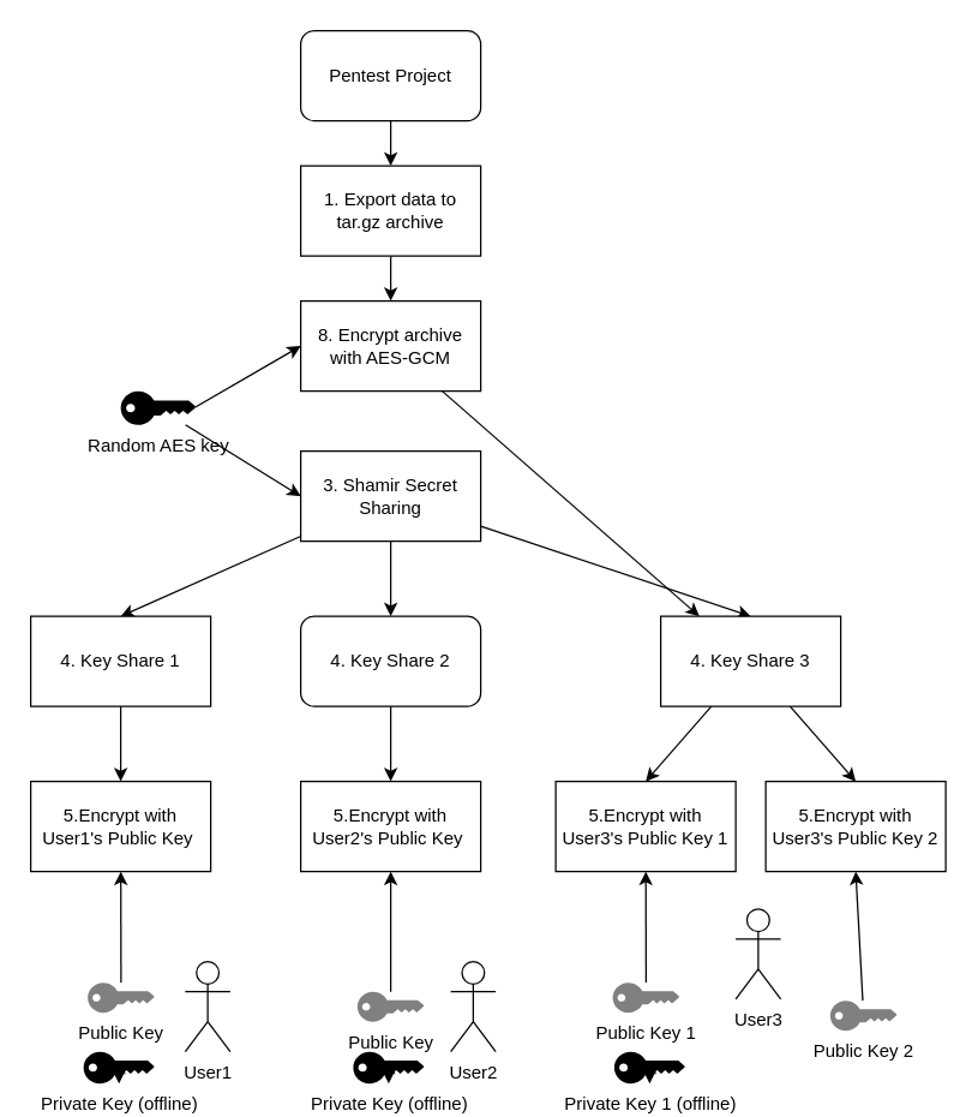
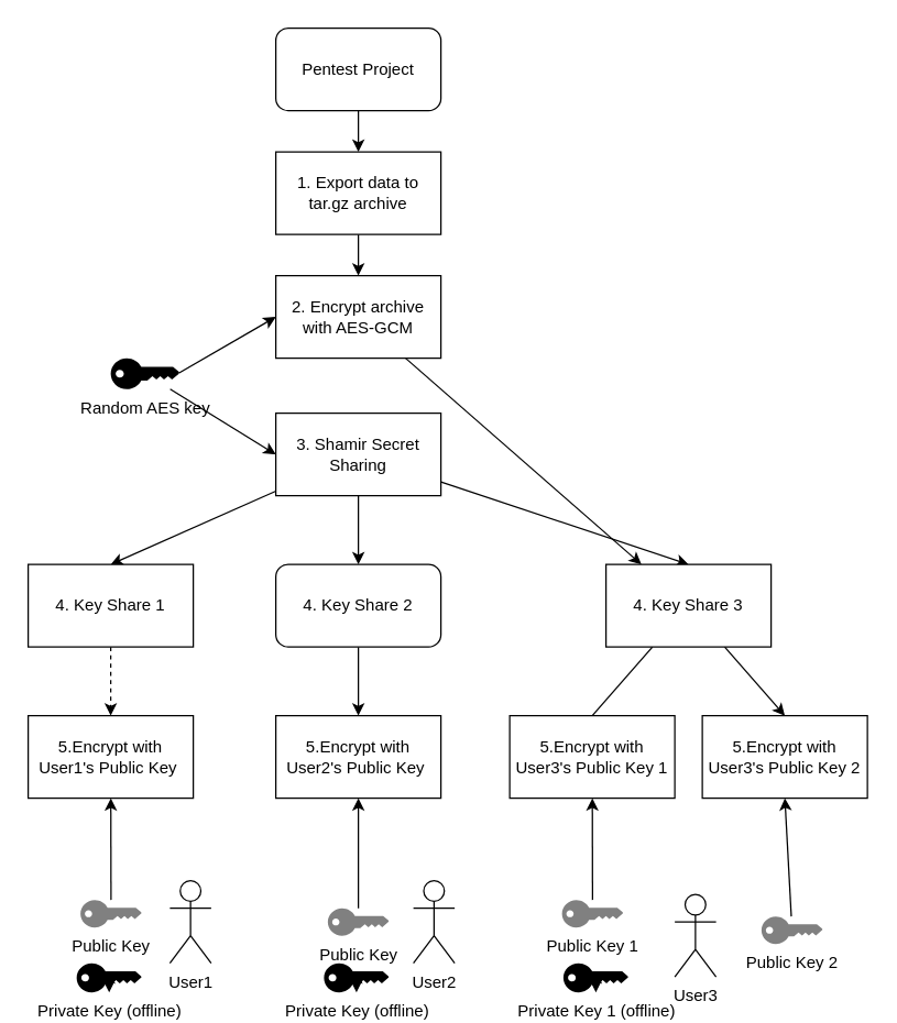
  <mxCell id="0" />
  <mxCell id="1" parent="0" />
  <mxCell id="2" value="" style="edgeStyle=none;rounded=0;orthogonalLoop=1;jettySize=auto;html=1;entryX=0.5;entryY=0;entryDx=0;entryDy=0;" edge="1" parent="1" source="5" target="16"><mxGeometry relative="1" as="geometry" /></mxCell>
  <mxCell id="3" value="" style="edgeStyle=none;rounded=0;orthogonalLoop=1;jettySize=auto;html=1;exitX=0.5;exitY=1;exitDx=0;exitDy=0;" edge="1" parent="1" source="5" target="18"><mxGeometry relative="1" as="geometry" /></mxCell>
  <mxCell id="4" value="" style="edgeStyle=none;rounded=0;orthogonalLoop=1;jettySize=auto;html=1;entryX=0.5;entryY=0;entryDx=0;entryDy=0;" edge="1" parent="1" source="5" target="21"><mxGeometry relative="1" as="geometry" /></mxCell>
  <mxCell id="5" value="3. Shamir Secret Sharing" style="rounded=0;whiteSpace=wrap;html=1;" vertex="1" parent="1"><mxGeometry x="200" y="300" width="120" height="60" as="geometry" /></mxCell>
  <mxCell id="6" style="edgeStyle=none;rounded=0;orthogonalLoop=1;jettySize=auto;html=1;exitX=0.5;exitY=1;exitDx=0;exitDy=0;entryX=0.5;entryY=0;entryDx=0;entryDy=0;" edge="1" parent="1" source="14" target="13"><mxGeometry relative="1" as="geometry"><mxPoint x="260" y="270" as="sourcePoint" /><mxPoint x="262.727" y="300" as="targetPoint" /></mxGeometry></mxCell>
  <mxCell id="7" style="edgeStyle=none;rounded=0;orthogonalLoop=1;jettySize=auto;html=1;entryX=0.5;entryY=0;entryDx=0;entryDy=0;" edge="1" parent="1" source="8" target="14"><mxGeometry relative="1" as="geometry"><mxPoint x="260" y="230" as="targetPoint" /></mxGeometry></mxCell>
  <mxCell id="8" value="Pentest Project" style="rounded=1;whiteSpace=wrap;html=1;fillColor=default;" vertex="1" parent="1"><mxGeometry x="200" y="20" width="120" height="60" as="geometry" /></mxCell>
  <mxCell id="9" style="edgeStyle=none;rounded=0;orthogonalLoop=1;jettySize=auto;html=1;exitX=0.995;exitY=0.475;exitDx=0;exitDy=0;exitPerimeter=0;entryX=0;entryY=0.5;entryDx=0;entryDy=0;" edge="1" parent="1" source="11" target="13"><mxGeometry relative="1" as="geometry"><mxPoint x="140" y="320" as="sourcePoint" /><mxPoint x="210" y="324.753" as="targetPoint" /></mxGeometry></mxCell>
  <mxCell id="10" style="edgeStyle=none;rounded=0;orthogonalLoop=1;jettySize=auto;html=1;entryX=0;entryY=0.5;entryDx=0;entryDy=0;" edge="1" parent="1" source="11" target="5"><mxGeometry relative="1" as="geometry" /></mxCell>
  <mxCell id="11" value="Random AES key" style="points=[[0,0.5,0],[0.24,0,0],[0.5,0.28,0],[0.995,0.475,0],[0.5,0.72,0],[0.24,1,0]];verticalLabelPosition=bottom;sketch=0;html=1;verticalAlign=top;aspect=fixed;align=center;pointerEvents=1;shape=mxgraph.cisco19.key;fillColor=#000000;strokeColor=none;" vertex="1" parent="1"><mxGeometry x="80" y="260" width="50" height="22.5" as="geometry" /></mxCell>
  <mxCell id="12" style="edgeStyle=none;rounded=0;orthogonalLoop=1;jettySize=auto;html=1;" edge="1" parent="1" source="13" target="21"><mxGeometry relative="1" as="geometry" /></mxCell>
- <mxCell id="13" value="8. Encrypt archive&lt;br style=&quot;border-color: var(--border-color);&quot;&gt;with AES-GCM" style="rounded=0;whiteSpace=wrap;html=1;fillColor=#FFFFFF;" vertex="1" parent="1"><mxGeometry x="200" y="200" width="120" height="60" as="geometry" /></mxCell>
+ <mxCell id="13" value="2. Encrypt archive&lt;br style=&quot;border-color: var(--border-color);&quot;&gt;with AES-GCM" style="rounded=0;whiteSpace=wrap;html=1;fillColor=#FFFFFF;" vertex="1" parent="1"><mxGeometry x="200" y="200" width="120" height="60" as="geometry" /></mxCell>
  <mxCell id="14" value="1. Export data to tar.gz archive" style="rounded=0;whiteSpace=wrap;html=1;fillColor=#FFFFFF;" vertex="1" parent="1"><mxGeometry x="200" y="110" width="120" height="60" as="geometry" /></mxCell>
- <mxCell id="15" style="edgeStyle=none;rounded=0;orthogonalLoop=1;jettySize=auto;html=1;" edge="1" parent="1" source="16" target="22"><mxGeometry relative="1" as="geometry" /></mxCell>
+ <mxCell id="15" style="edgeStyle=none;rounded=0;orthogonalLoop=1;jettySize=auto;html=1;dashed=1;" edge="1" parent="1" source="16" target="22"><mxGeometry relative="1" as="geometry" /></mxCell>
  <mxCell id="16" value="4. Key Share 1" style="rounded=0;whiteSpace=wrap;html=1;fillColor=#FFFFFF;" vertex="1" parent="1"><mxGeometry x="20" y="410" width="120" height="60" as="geometry" /></mxCell>
  <mxCell id="17" style="edgeStyle=none;rounded=0;orthogonalLoop=1;jettySize=auto;html=1;" edge="1" parent="1" source="18" target="23"><mxGeometry relative="1" as="geometry" /></mxCell>
  <mxCell id="18" value="4. Key Share 2" style="whiteSpace=wrap;html=1;fillColor=#FFFFFF;rounded=1;" vertex="1" parent="1"><mxGeometry x="200" y="410" width="120" height="60" as="geometry" /></mxCell>
- <mxCell id="19" style="edgeStyle=none;rounded=0;orthogonalLoop=1;jettySize=auto;html=1;entryX=0.5;entryY=0;entryDx=0;entryDy=0;" edge="1" parent="1" source="21" target="24"><mxGeometry relative="1" as="geometry" /></mxCell>
+ <mxCell id="19" style="edgeStyle=none;rounded=0;orthogonalLoop=1;jettySize=auto;html=1;entryX=0.5;entryY=0;entryDx=0;entryDy=0;endArrow=none;" edge="1" parent="1" source="21" target="24"><mxGeometry relative="1" as="geometry" /></mxCell>
  <mxCell id="20" style="edgeStyle=none;rounded=0;orthogonalLoop=1;jettySize=auto;html=1;entryX=0.5;entryY=0;entryDx=0;entryDy=0;" edge="1" parent="1" source="21" target="46"><mxGeometry relative="1" as="geometry" /></mxCell>
  <mxCell id="21" value="4. Key Share 3" style="rounded=0;whiteSpace=wrap;html=1;fillColor=#FFFFFF;" vertex="1" parent="1"><mxGeometry x="440" y="410" width="120" height="60" as="geometry" /></mxCell>
  <mxCell id="22" value="5.Encrypt with &lt;br&gt;User1's Public Key&amp;nbsp;&lt;br&gt;" style="rounded=0;whiteSpace=wrap;html=1;fillColor=#FFFFFF;" vertex="1" parent="1"><mxGeometry x="20" y="520" width="120" height="60" as="geometry" /></mxCell>
  <mxCell id="23" value="5.Encrypt with&lt;br style=&quot;border-color: var(--border-color);&quot;&gt;User2's Public Key&amp;nbsp;" style="rounded=0;whiteSpace=wrap;html=1;fillColor=#FFFFFF;" vertex="1" parent="1"><mxGeometry x="200" y="520" width="120" height="60" as="geometry" /></mxCell>
  <mxCell id="24" value="5.Encrypt with&lt;br style=&quot;border-color: var(--border-color);&quot;&gt;User3's Public Key 1" style="rounded=0;whiteSpace=wrap;html=1;fillColor=#FFFFFF;" vertex="1" parent="1"><mxGeometry x="370" y="520" width="120" height="60" as="geometry" /></mxCell>
  <mxCell id="25" value="User1" style="shape=umlActor;verticalLabelPosition=bottom;verticalAlign=top;html=1;outlineConnect=0;fillColor=#FFFFFF;" vertex="1" parent="1"><mxGeometry x="123" y="640" width="30" height="60" as="geometry" /></mxCell>
  <mxCell id="26" style="edgeStyle=none;rounded=0;orthogonalLoop=1;jettySize=auto;html=1;entryX=0.5;entryY=0;entryDx=0;entryDy=0;entryPerimeter=0;" edge="1" parent="1" source="25" target="25"><mxGeometry relative="1" as="geometry" /></mxCell>
  <mxCell id="27" value="Private Key (offline)" style="points=[[0,0.5,0],[0.24,0,0],[0.5,0.28,0],[0.995,0.475,0],[0.5,0.72,0],[0.24,1,0]];verticalLabelPosition=bottom;sketch=0;html=1;verticalAlign=top;aspect=fixed;align=center;pointerEvents=1;shape=mxgraph.cisco19.key;fillColor=#000000;strokeColor=none;" vertex="1" parent="1"><mxGeometry x="55.22" y="700" width="47.22" height="21.25" as="geometry" /></mxCell>
  <mxCell id="28" style="edgeStyle=none;rounded=0;orthogonalLoop=1;jettySize=auto;html=1;exitX=0.5;exitY=0.72;exitDx=0;exitDy=0;exitPerimeter=0;" edge="1" parent="1" source="27" target="27"><mxGeometry relative="1" as="geometry" /></mxCell>
  <mxCell id="29" style="edgeStyle=none;rounded=0;orthogonalLoop=1;jettySize=auto;html=1;" edge="1" parent="1" source="30" target="22"><mxGeometry relative="1" as="geometry" /></mxCell>
  <mxCell id="30" value="Public Key" style="points=[[0,0.5,0],[0.24,0,0],[0.5,0.28,0],[0.995,0.475,0],[0.5,0.72,0],[0.24,1,0]];verticalLabelPosition=bottom;html=1;verticalAlign=top;aspect=fixed;align=center;pointerEvents=1;shape=mxgraph.cisco19.key;fillColor=#808080;strokeColor=default;strokeWidth=2;gradientColor=none;gradientDirection=radial;shadow=0;comic=0;" vertex="1" parent="1"><mxGeometry x="58" y="654" width="44.44" height="20" as="geometry" /></mxCell>
  <mxCell id="31" style="edgeStyle=none;rounded=0;orthogonalLoop=1;jettySize=auto;html=1;exitX=0.5;exitY=0.72;exitDx=0;exitDy=0;exitPerimeter=0;entryX=0.5;entryY=0.28;entryDx=0;entryDy=0;entryPerimeter=0;" edge="1" parent="1" source="27" target="27"><mxGeometry relative="1" as="geometry" /></mxCell>
  <mxCell id="32" value="User2" style="shape=umlActor;verticalLabelPosition=bottom;verticalAlign=top;html=1;outlineConnect=0;fillColor=#FFFFFF;" vertex="1" parent="1"><mxGeometry x="300" y="640" width="30" height="60" as="geometry" /></mxCell>
  <mxCell id="33" style="edgeStyle=none;rounded=0;orthogonalLoop=1;jettySize=auto;html=1;entryX=0.5;entryY=0;entryDx=0;entryDy=0;entryPerimeter=0;" edge="1" parent="1" source="32" target="32"><mxGeometry relative="1" as="geometry" /></mxCell>
  <mxCell id="34" value="Private Key (offline)" style="points=[[0,0.5,0],[0.24,0,0],[0.5,0.28,0],[0.995,0.475,0],[0.5,0.72,0],[0.24,1,0]];verticalLabelPosition=bottom;sketch=0;html=1;verticalAlign=top;aspect=fixed;align=center;pointerEvents=1;shape=mxgraph.cisco19.key;fillColor=#000000;strokeColor=none;" vertex="1" parent="1"><mxGeometry x="235" y="700" width="47.22" height="21.25" as="geometry" /></mxCell>
  <mxCell id="35" style="edgeStyle=none;rounded=0;orthogonalLoop=1;jettySize=auto;html=1;exitX=0.5;exitY=0.72;exitDx=0;exitDy=0;exitPerimeter=0;" edge="1" parent="1" source="34" target="34"><mxGeometry relative="1" as="geometry" /></mxCell>
  <mxCell id="36" style="edgeStyle=none;rounded=0;orthogonalLoop=1;jettySize=auto;html=1;entryX=0.5;entryY=1;entryDx=0;entryDy=0;" edge="1" parent="1" source="37" target="23"><mxGeometry relative="1" as="geometry" /></mxCell>
  <mxCell id="37" value="Public Key" style="points=[[0,0.5,0],[0.24,0,0],[0.5,0.28,0],[0.995,0.475,0],[0.5,0.72,0],[0.24,1,0]];verticalLabelPosition=bottom;html=1;verticalAlign=top;aspect=fixed;align=center;pointerEvents=1;shape=mxgraph.cisco19.key;fillColor=#808080;strokeColor=default;strokeWidth=2;gradientColor=none;gradientDirection=radial;shadow=0;comic=0;" vertex="1" parent="1"><mxGeometry x="237.78" y="660" width="44.44" height="20" as="geometry" /></mxCell>
  <mxCell id="38" style="edgeStyle=none;rounded=0;orthogonalLoop=1;jettySize=auto;html=1;exitX=0.5;exitY=0.72;exitDx=0;exitDy=0;exitPerimeter=0;entryX=0.5;entryY=0.28;entryDx=0;entryDy=0;entryPerimeter=0;" edge="1" parent="1" source="34" target="34"><mxGeometry relative="1" as="geometry" /></mxCell>
- <mxCell id="39" value="User3" style="shape=umlActor;verticalLabelPosition=bottom;verticalAlign=top;html=1;outlineConnect=0;fillColor=#FFFFFF;" vertex="1" parent="1"><mxGeometry x="490" y="605" width="30" height="60" as="geometry" /></mxCell>
+ <mxCell id="39" value="User3" style="shape=umlActor;verticalLabelPosition=bottom;verticalAlign=top;html=1;outlineConnect=0;fillColor=#FFFFFF;" vertex="1" parent="1"><mxGeometry x="490" y="650" width="30" height="60" as="geometry" /></mxCell>
  <mxCell id="40" style="edgeStyle=none;rounded=0;orthogonalLoop=1;jettySize=auto;html=1;entryX=0.5;entryY=0;entryDx=0;entryDy=0;entryPerimeter=0;" edge="1" parent="1" source="39" target="39"><mxGeometry relative="1" as="geometry" /></mxCell>
  <mxCell id="41" value="Private Key 1 (offline)" style="points=[[0,0.5,0],[0.24,0,0],[0.5,0.28,0],[0.995,0.475,0],[0.5,0.72,0],[0.24,1,0]];verticalLabelPosition=bottom;sketch=0;html=1;verticalAlign=top;aspect=fixed;align=center;pointerEvents=1;shape=mxgraph.cisco19.key;fillColor=#000000;strokeColor=none;" vertex="1" parent="1"><mxGeometry x="409" y="700" width="47.22" height="21.25" as="geometry" /></mxCell>
  <mxCell id="42" style="edgeStyle=none;rounded=0;orthogonalLoop=1;jettySize=auto;html=1;exitX=0.5;exitY=0.72;exitDx=0;exitDy=0;exitPerimeter=0;" edge="1" parent="1" source="41" target="41"><mxGeometry relative="1" as="geometry" /></mxCell>
  <mxCell id="43" style="edgeStyle=none;rounded=0;orthogonalLoop=1;jettySize=auto;html=1;" edge="1" parent="1" source="44" target="24"><mxGeometry relative="1" as="geometry" /></mxCell>
  <mxCell id="44" value="Public Key 1" style="points=[[0,0.5,0],[0.24,0,0],[0.5,0.28,0],[0.995,0.475,0],[0.5,0.72,0],[0.24,1,0]];verticalLabelPosition=bottom;html=1;verticalAlign=top;aspect=fixed;align=center;pointerEvents=1;shape=mxgraph.cisco19.key;fillColor=#808080;strokeColor=default;strokeWidth=2;gradientColor=none;gradientDirection=radial;shadow=0;comic=0;" vertex="1" parent="1"><mxGeometry x="408" y="654" width="44.44" height="20" as="geometry" /></mxCell>
  <mxCell id="45" style="edgeStyle=none;rounded=0;orthogonalLoop=1;jettySize=auto;html=1;exitX=0.5;exitY=0.72;exitDx=0;exitDy=0;exitPerimeter=0;entryX=0.5;entryY=0.28;entryDx=0;entryDy=0;entryPerimeter=0;" edge="1" parent="1" source="41" target="41"><mxGeometry relative="1" as="geometry" /></mxCell>
  <mxCell id="46" value="5.Encrypt with&lt;br style=&quot;border-color: var(--border-color);&quot;&gt;User3's Public Key 2" style="rounded=0;whiteSpace=wrap;html=1;fillColor=#FFFFFF;" vertex="1" parent="1"><mxGeometry x="510" y="520" width="120" height="60" as="geometry" /></mxCell>
  <mxCell id="47" style="edgeStyle=none;rounded=0;orthogonalLoop=1;jettySize=auto;html=1;entryX=0.5;entryY=1;entryDx=0;entryDy=0;" edge="1" parent="1" source="48" target="46"><mxGeometry relative="1" as="geometry" /></mxCell>
  <mxCell id="48" value="Public Key 2" style="points=[[0,0.5,0],[0.24,0,0],[0.5,0.28,0],[0.995,0.475,0],[0.5,0.72,0],[0.24,1,0]];verticalLabelPosition=bottom;html=1;verticalAlign=top;aspect=fixed;align=center;pointerEvents=1;shape=mxgraph.cisco19.key;fillColor=#808080;strokeColor=default;strokeWidth=2;gradientColor=none;gradientDirection=radial;shadow=0;comic=0;" vertex="1" parent="1"><mxGeometry x="553" y="666" width="44.44" height="20" as="geometry" /></mxCell>
